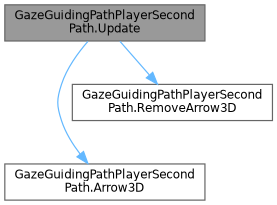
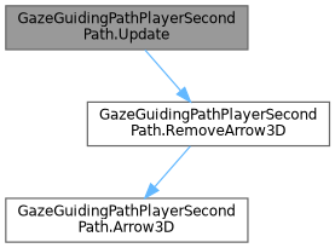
  digraph {
    rankdir=TB
    node [color=grey40 fillcolor=white fontname=Helvetica fontsize=10 shape=box style=filled]
    edge [color=steelblue1 fontname=Helvetica fontsize=10 labelfontname=Helvetica labelfontsize=10 style=solid]
    n1 [color=gray40 fillcolor=grey60 fontcolor=black height=0.2 label="GazeGuidingPathPlayerSecond\lPath.Update" width=0.4]
    n2 [height=0.2 label="GazeGuidingPathPlayerSecond\lPath.Arrow3D" width=0.4]
    n3 [height=0.2 label="GazeGuidingPathPlayerSecond\lPath.RemoveArrow3D" width=0.4]
-   n1 -> n2
+   n3 -> n2
    n1 -> n3
  }
